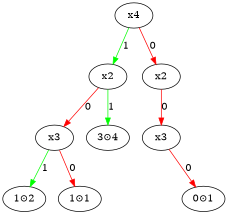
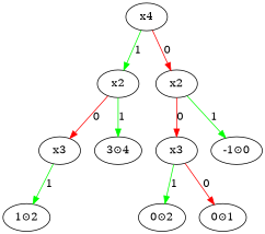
  digraph {
    edge [color=green]
    n1 [label=x4]
    n2 [label=x2]
    n3 [label=x2]
    n4 [label=x3]
    "3⊙4"
    n6 [label=x3]
+   "-1⊙0"
    "1⊙2"
-   "1⊙1"
+   "0⊙2"
    "0⊙1"
    n1 -> n2 [label=1]
    n1 -> n3 [color=red label=0]
    n2 -> n4 [color=red label=0]
    n2 -> "3⊙4" [label=1]
    n3 -> n6 [color=red label=0]
+   n3 -> "-1⊙0" [label=1]
    n4 -> "1⊙2" [label=1]
-   n4 -> "1⊙1" [color=red label=0]
+   n6 -> "0⊙2" [label=1]
    n6 -> "0⊙1" [color=red label=0]
  }
